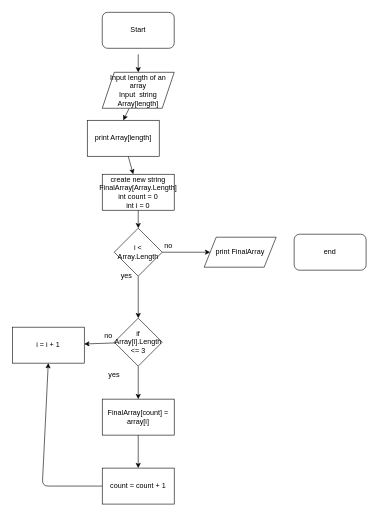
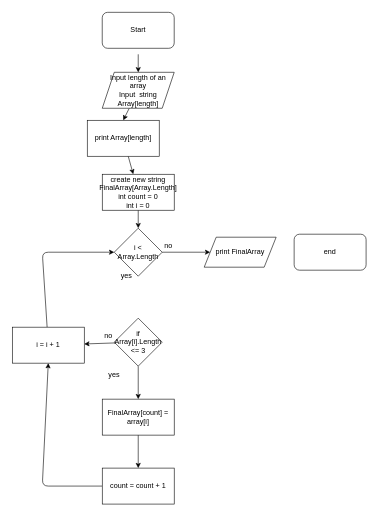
  <mxCell id="0" />
  <mxCell id="1" parent="0" />
  <mxCell id="2" style="edgeStyle=none;html=1;entryX=0.5;entryY=0;entryDx=0;entryDy=0;" edge="1" parent="1" target="4"><mxGeometry relative="1" as="geometry"><mxPoint x="230" y="90" as="sourcePoint" /></mxGeometry></mxCell>
  <mxCell id="3" style="edgeStyle=none;html=1;entryX=0.5;entryY=0;entryDx=0;entryDy=0;" edge="1" parent="1" source="4" target="6"><mxGeometry relative="1" as="geometry" /></mxCell>
  <mxCell id="4" value="Input length of an array&lt;br&gt;Input&amp;nbsp; string Array[length]" style="shape=parallelogram;perimeter=parallelogramPerimeter;whiteSpace=wrap;html=1;fixedSize=1;" vertex="1" parent="1"><mxGeometry x="170" y="120" width="120" height="60" as="geometry" /></mxCell>
  <mxCell id="5" value="" style="edgeStyle=none;html=1;" edge="1" parent="1" source="6" target="8"><mxGeometry relative="1" as="geometry" /></mxCell>
  <mxCell id="6" value="print Array[length]" style="rounded=0;whiteSpace=wrap;html=1;" vertex="1" parent="1"><mxGeometry x="145" y="200" width="120" height="60" as="geometry" /></mxCell>
  <mxCell id="7" value="" style="edgeStyle=none;html=1;" edge="1" parent="1" source="8" target="11"><mxGeometry relative="1" as="geometry" /></mxCell>
  <mxCell id="8" value="create new string FinalArray[Array.Length]&lt;br&gt;int count = 0&lt;br&gt;int i = 0" style="rounded=0;whiteSpace=wrap;html=1;" vertex="1" parent="1"><mxGeometry x="170" y="290" width="120" height="60" as="geometry" /></mxCell>
- <mxCell id="9" value="" style="edgeStyle=none;html=1;entryX=0.5;entryY=0;entryDx=0;entryDy=0;" edge="1" parent="1" source="11" target="14"><mxGeometry relative="1" as="geometry"><mxPoint x="230" y="510" as="targetPoint" /></mxGeometry></mxCell>
  <mxCell id="10" value="" style="edgeStyle=none;html=1;" edge="1" parent="1" source="11" target="20"><mxGeometry relative="1" as="geometry" /></mxCell>
  <mxCell id="11" value="i &amp;lt; Array.Length" style="rhombus;whiteSpace=wrap;html=1;" vertex="1" parent="1"><mxGeometry x="190" y="380" width="80" height="80" as="geometry" /></mxCell>
  <mxCell id="12" value="" style="edgeStyle=none;html=1;" edge="1" parent="1" source="14" target="16"><mxGeometry relative="1" as="geometry" /></mxCell>
  <mxCell id="13" value="" style="edgeStyle=none;html=1;" edge="1" parent="1" source="14" target="26"><mxGeometry relative="1" as="geometry" /></mxCell>
  <mxCell id="14" value="if Array[i].Length &amp;lt;= 3" style="rhombus;whiteSpace=wrap;html=1;" vertex="1" parent="1"><mxGeometry x="190" y="530" width="80" height="80" as="geometry" /></mxCell>
  <mxCell id="15" value="" style="edgeStyle=none;html=1;" edge="1" parent="1" source="16" target="18"><mxGeometry relative="1" as="geometry" /></mxCell>
  <mxCell id="16" value="FinalArray[count] = array[i]" style="rounded=0;whiteSpace=wrap;html=1;" vertex="1" parent="1"><mxGeometry x="170" y="665" width="120" height="60" as="geometry" /></mxCell>
  <mxCell id="17" style="edgeStyle=none;html=1;entryX=0.5;entryY=1;entryDx=0;entryDy=0;" edge="1" parent="1" source="18" target="26"><mxGeometry relative="1" as="geometry"><Array as="points"><mxPoint x="70" y="810" /></Array></mxGeometry></mxCell>
  <mxCell id="18" value="count = count + 1" style="rounded=0;whiteSpace=wrap;html=1;" vertex="1" parent="1"><mxGeometry x="170" y="780" width="120" height="60" as="geometry" /></mxCell>
  <mxCell id="19" value="yes" style="text;html=1;strokeColor=none;fillColor=none;align=center;verticalAlign=middle;whiteSpace=wrap;rounded=0;" vertex="1" parent="1"><mxGeometry x="160" y="610" width="60" height="30" as="geometry" /></mxCell>
  <mxCell id="20" value="print FinalArray" style="shape=parallelogram;perimeter=parallelogramPerimeter;whiteSpace=wrap;html=1;fixedSize=1;" vertex="1" parent="1"><mxGeometry x="340" y="395" width="120" height="50" as="geometry" /></mxCell>
  <mxCell id="21" value="end" style="rounded=1;whiteSpace=wrap;html=1;" vertex="1" parent="1"><mxGeometry x="490" y="390" width="120" height="60" as="geometry" /></mxCell>
  <mxCell id="22" value="Start" style="rounded=1;whiteSpace=wrap;html=1;" vertex="1" parent="1"><mxGeometry x="170" y="20" width="120" height="60" as="geometry" /></mxCell>
  <mxCell id="23" value="yes" style="text;html=1;align=center;verticalAlign=middle;resizable=0;points=[];autosize=1;strokeColor=none;fillColor=none;" vertex="1" parent="1"><mxGeometry x="190" y="445" width="40" height="30" as="geometry" /></mxCell>
  <mxCell id="24" value="no" style="text;html=1;align=center;verticalAlign=middle;resizable=0;points=[];autosize=1;strokeColor=none;fillColor=none;" vertex="1" parent="1"><mxGeometry x="260" y="395" width="40" height="30" as="geometry" /></mxCell>
+ <mxCell id="25" style="edgeStyle=none;html=1;entryX=0;entryY=0.5;entryDx=0;entryDy=0;" edge="1" parent="1" source="26" target="11"><mxGeometry relative="1" as="geometry"><Array as="points"><mxPoint x="70" y="420" /></Array></mxGeometry></mxCell>
  <mxCell id="26" value="i = i + 1" style="rounded=0;whiteSpace=wrap;html=1;" vertex="1" parent="1"><mxGeometry x="20" y="545" width="120" height="60" as="geometry" /></mxCell>
  <mxCell id="27" value="no" style="text;html=1;align=center;verticalAlign=middle;resizable=0;points=[];autosize=1;strokeColor=none;fillColor=none;" vertex="1" parent="1"><mxGeometry x="160" y="545" width="40" height="30" as="geometry" /></mxCell>
